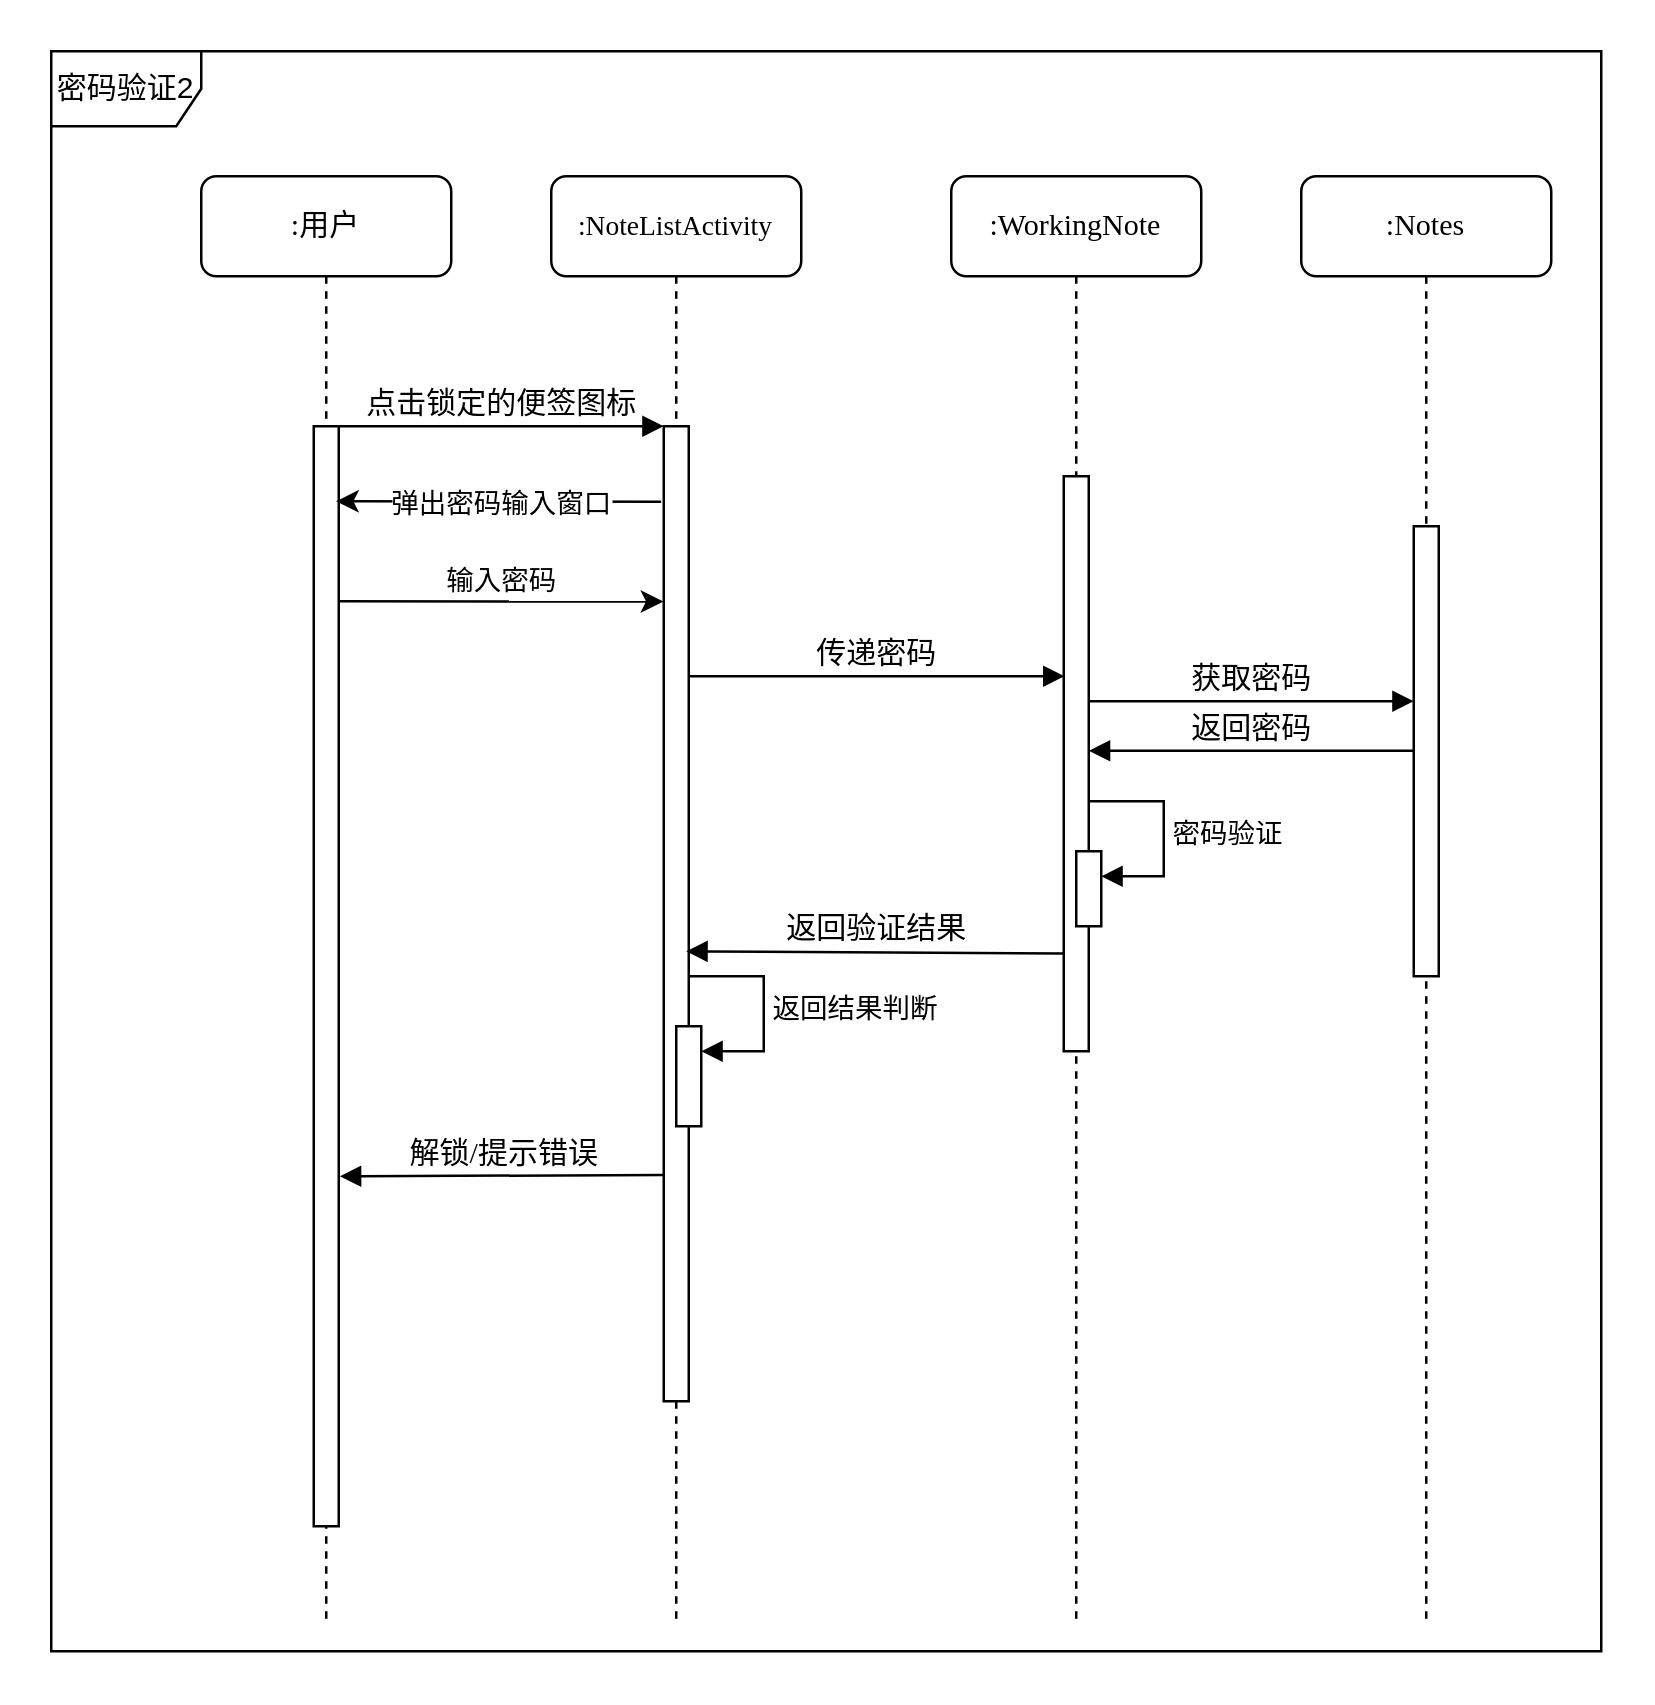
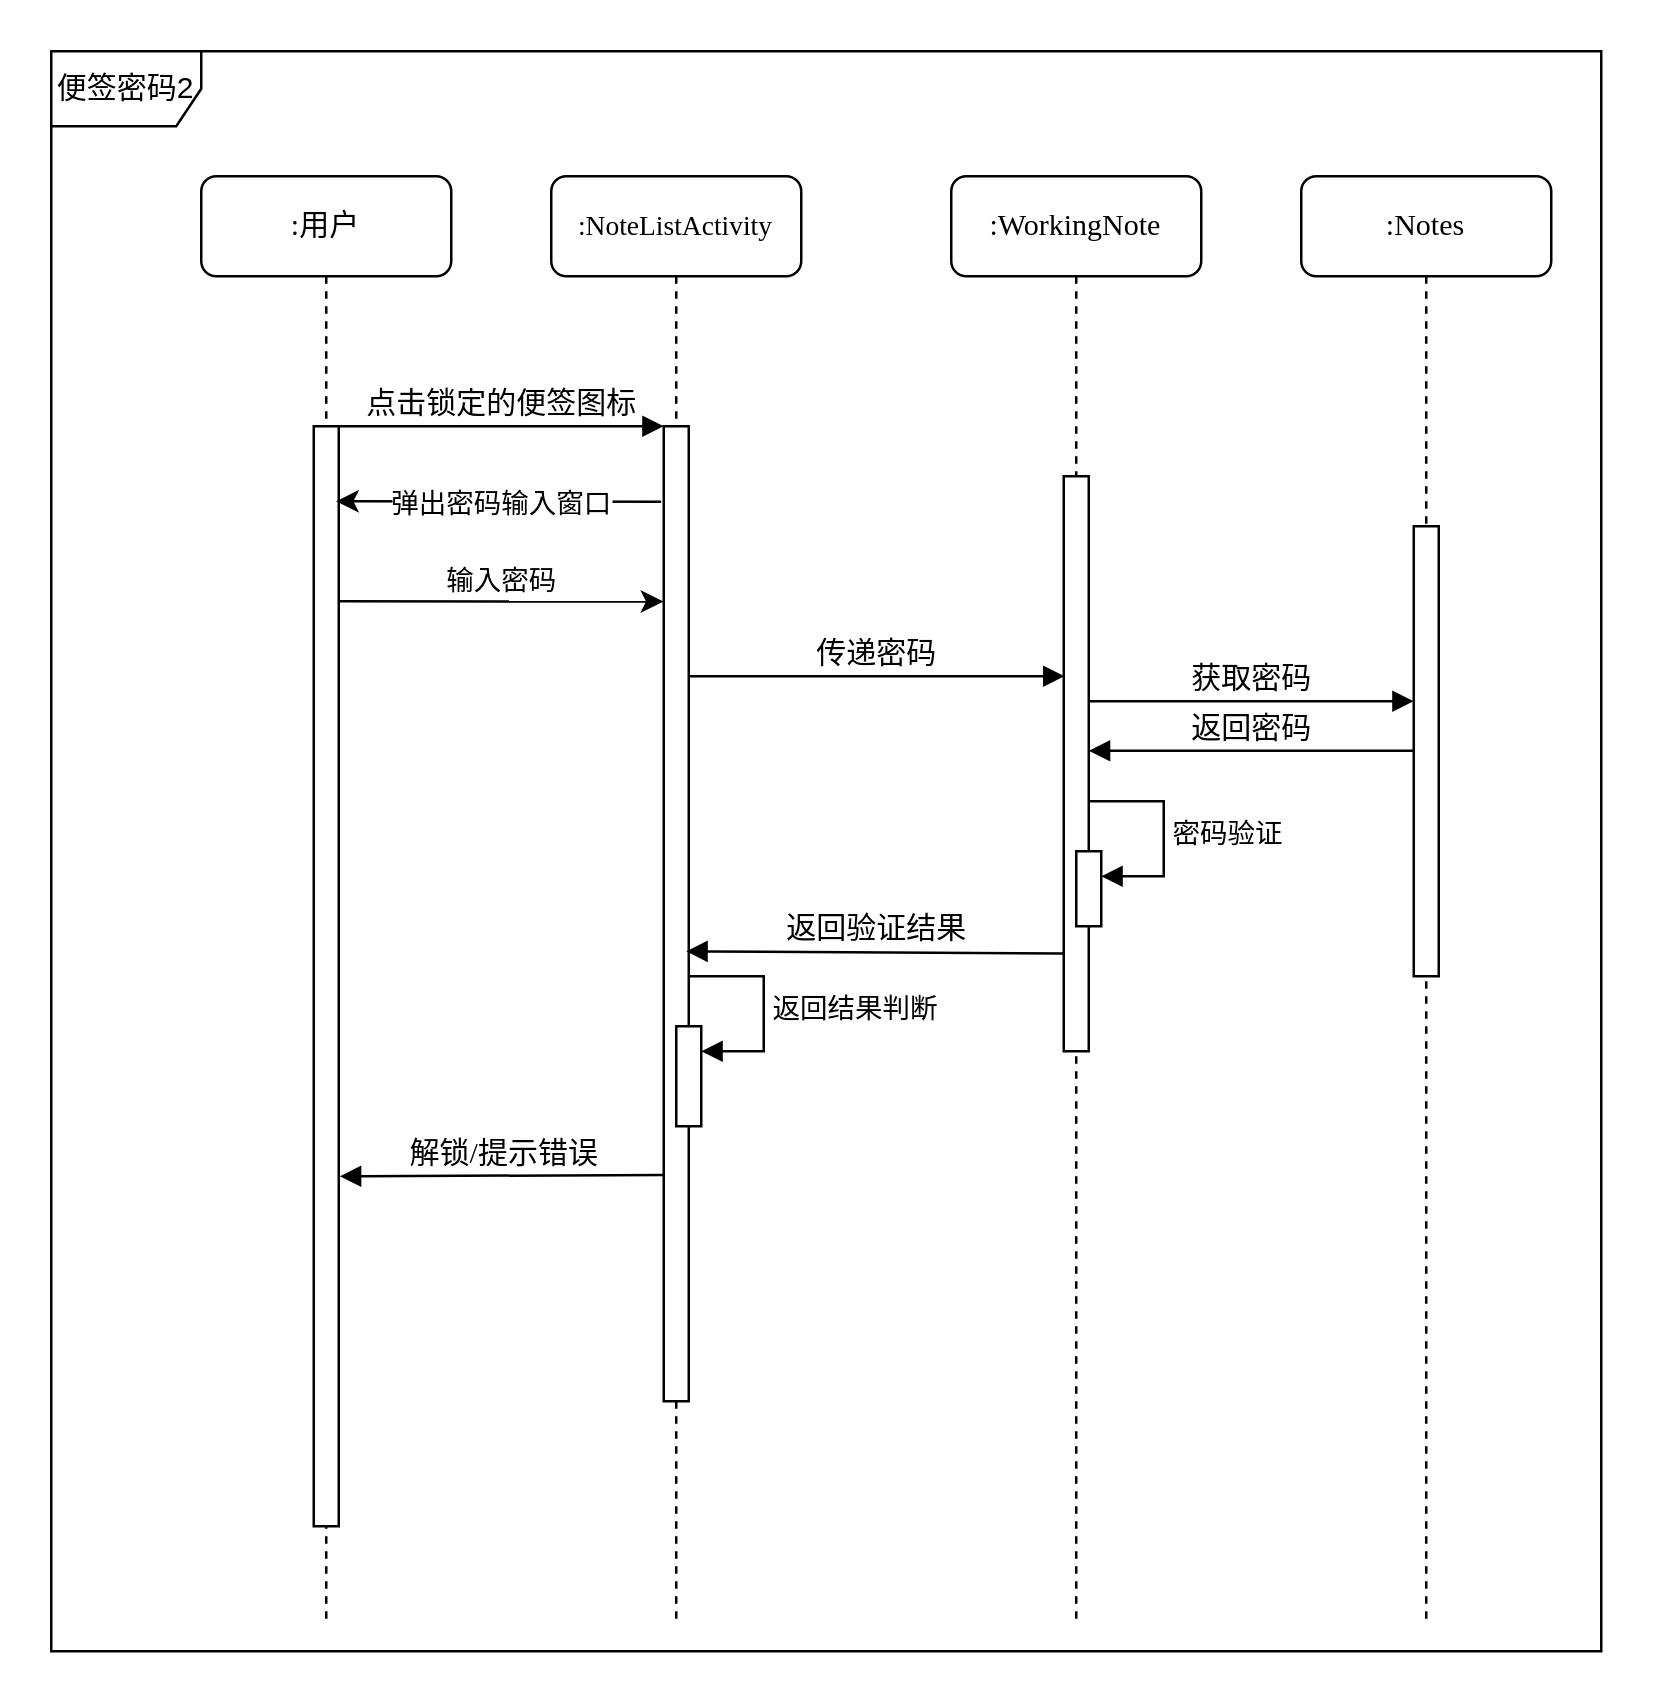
  <mxCell id="0" />
  <mxCell id="1" parent="0" />
  <mxCell id="2" value="&lt;font style=&quot;font-size: 11px;&quot;&gt;:NoteListActivity&lt;/font&gt;" style="shape=umlLifeline;perimeter=lifelinePerimeter;whiteSpace=wrap;html=1;container=1;collapsible=0;recursiveResize=0;outlineConnect=0;rounded=1;shadow=0;comic=0;labelBackgroundColor=none;strokeWidth=1;fontFamily=Verdana;fontSize=12;align=center;" parent="1" vertex="1"><mxGeometry x="220" y="70" width="100" height="580" as="geometry" /></mxCell>
  <mxCell id="3" value="" style="html=1;points=[];perimeter=orthogonalPerimeter;rounded=0;shadow=0;comic=0;labelBackgroundColor=none;strokeWidth=1;fontFamily=Verdana;fontSize=12;align=center;" parent="2" vertex="1"><mxGeometry x="45" y="100" width="10" height="390" as="geometry" /></mxCell>
  <mxCell id="4" value=":WorkingNote" style="shape=umlLifeline;perimeter=lifelinePerimeter;whiteSpace=wrap;html=1;container=1;collapsible=0;recursiveResize=0;outlineConnect=0;rounded=1;shadow=0;comic=0;labelBackgroundColor=none;strokeWidth=1;fontFamily=Verdana;fontSize=12;align=center;" parent="1" vertex="1"><mxGeometry x="380" y="70" width="100" height="580" as="geometry" /></mxCell>
  <mxCell id="5" value="" style="html=1;points=[];perimeter=orthogonalPerimeter;rounded=0;shadow=0;comic=0;labelBackgroundColor=none;strokeWidth=1;fontFamily=Verdana;fontSize=12;align=center;" parent="4" vertex="1"><mxGeometry x="45" y="120" width="10" height="230" as="geometry" /></mxCell>
  <mxCell id="6" value=":Notes" style="shape=umlLifeline;perimeter=lifelinePerimeter;whiteSpace=wrap;html=1;container=1;collapsible=0;recursiveResize=0;outlineConnect=0;rounded=1;shadow=0;comic=0;labelBackgroundColor=none;strokeWidth=1;fontFamily=Verdana;fontSize=12;align=center;" parent="1" vertex="1"><mxGeometry x="520" y="70" width="100" height="580" as="geometry" /></mxCell>
  <mxCell id="7" value=":用户" style="shape=umlLifeline;perimeter=lifelinePerimeter;whiteSpace=wrap;html=1;container=1;collapsible=0;recursiveResize=0;outlineConnect=0;rounded=1;shadow=0;comic=0;labelBackgroundColor=none;strokeWidth=1;fontFamily=Verdana;fontSize=12;align=center;" parent="1" vertex="1"><mxGeometry x="80" y="70" width="100" height="580" as="geometry" /></mxCell>
  <mxCell id="8" value="" style="html=1;points=[];perimeter=orthogonalPerimeter;rounded=0;shadow=0;comic=0;labelBackgroundColor=none;strokeWidth=1;fontFamily=Verdana;fontSize=12;align=center;" parent="7" vertex="1"><mxGeometry x="45" y="100" width="10" height="440" as="geometry" /></mxCell>
  <mxCell id="9" value="" style="html=1;points=[];perimeter=orthogonalPerimeter;rounded=0;shadow=0;comic=0;labelBackgroundColor=none;strokeWidth=1;fontFamily=Verdana;fontSize=12;align=center;" parent="1" vertex="1"><mxGeometry x="565" y="210" width="10" height="180" as="geometry" /></mxCell>
  <mxCell id="10" value="获取密码" style="html=1;verticalAlign=bottom;endArrow=block;labelBackgroundColor=none;fontFamily=Verdana;fontSize=12;edgeStyle=elbowEdgeStyle;elbow=vertical;" parent="1" edge="1"><mxGeometry relative="1" as="geometry"><mxPoint x="435" y="280" as="sourcePoint" /><Array as="points"><mxPoint x="440" y="280" /></Array><mxPoint x="565" y="280" as="targetPoint" /></mxGeometry></mxCell>
  <mxCell id="11" value="点击锁定的便签图标" style="html=1;verticalAlign=bottom;endArrow=block;entryX=0;entryY=0;labelBackgroundColor=none;fontFamily=Verdana;fontSize=12;edgeStyle=elbowEdgeStyle;elbow=vertical;" parent="1" source="8" target="3" edge="1"><mxGeometry relative="1" as="geometry"><mxPoint x="200" y="180" as="sourcePoint" /></mxGeometry></mxCell>
  <mxCell id="12" value="传递密码" style="html=1;verticalAlign=bottom;endArrow=block;labelBackgroundColor=none;fontFamily=Verdana;fontSize=12;edgeStyle=elbowEdgeStyle;elbow=vertical;exitX=1.033;exitY=0.826;exitDx=0;exitDy=0;exitPerimeter=0;entryX=0.033;entryY=0.743;entryDx=0;entryDy=0;entryPerimeter=0;" parent="1" edge="1"><mxGeometry relative="1" as="geometry"><mxPoint x="275.33" y="270" as="sourcePoint" /><mxPoint x="425.33" y="270.91" as="targetPoint" /></mxGeometry></mxCell>
- <mxCell id="13" value="密码验证2" style="shape=umlFrame;whiteSpace=wrap;html=1;pointerEvents=0;" parent="1" vertex="1"><mxGeometry x="20" y="20" width="620" height="640" as="geometry" /></mxCell>
+ <mxCell id="13" value="便签密码2" style="shape=umlFrame;whiteSpace=wrap;html=1;pointerEvents=0;" parent="1" vertex="1"><mxGeometry x="20" y="20" width="620" height="640" as="geometry" /></mxCell>
  <mxCell id="14" value="" style="endArrow=classic;html=1;rounded=0;exitX=-0.105;exitY=0.175;exitDx=0;exitDy=0;exitPerimeter=0;entryX=0.895;entryY=0.091;entryDx=0;entryDy=0;entryPerimeter=0;" parent="1" edge="1"><mxGeometry width="50" height="50" relative="1" as="geometry"><mxPoint x="263.95" y="200.21" as="sourcePoint" /><mxPoint x="133.95" y="200" as="targetPoint" /></mxGeometry></mxCell>
  <mxCell id="15" value="弹出密码输入窗口" style="edgeLabel;html=1;align=center;verticalAlign=middle;resizable=0;points=[];" parent="14" vertex="1" connectable="0"><mxGeometry x="0.194" relative="1" as="geometry"><mxPoint x="14" as="offset" /></mxGeometry></mxCell>
  <mxCell id="16" value="" style="endArrow=classic;html=1;rounded=0;exitX=1.048;exitY=0.293;exitDx=0;exitDy=0;exitPerimeter=0;entryX=-0.016;entryY=0.561;entryDx=0;entryDy=0;entryPerimeter=0;" parent="1" edge="1"><mxGeometry width="50" height="50" relative="1" as="geometry"><mxPoint x="135.48" y="240" as="sourcePoint" /><mxPoint x="264.84" y="240.11" as="targetPoint" /></mxGeometry></mxCell>
  <mxCell id="17" value="输入密码" style="edgeLabel;html=1;align=center;verticalAlign=middle;resizable=0;points=[];" parent="16" vertex="1" connectable="0"><mxGeometry x="0.239" y="-1" relative="1" as="geometry"><mxPoint x="-16" y="-10" as="offset" /></mxGeometry></mxCell>
  <mxCell id="18" value="" style="html=1;points=[[0,0,0,0,5],[0,1,0,0,-5],[1,0,0,0,5],[1,1,0,0,-5]];perimeter=orthogonalPerimeter;outlineConnect=0;targetShapes=umlLifeline;portConstraint=eastwest;newEdgeStyle={&quot;curved&quot;:0,&quot;rounded&quot;:0};" vertex="1" parent="1"><mxGeometry x="430" y="340" width="10" height="30" as="geometry" /></mxCell>
  <mxCell id="19" value="密码验证" style="html=1;align=left;spacingLeft=2;endArrow=block;rounded=0;edgeStyle=orthogonalEdgeStyle;curved=0;rounded=0;" edge="1" target="18" parent="1"><mxGeometry relative="1" as="geometry"><mxPoint x="435" y="320" as="sourcePoint" /><Array as="points"><mxPoint x="465" y="350" /></Array></mxGeometry></mxCell>
  <mxCell id="20" value="返回密码" style="html=1;verticalAlign=bottom;endArrow=block;labelBackgroundColor=none;fontFamily=Verdana;fontSize=12;edgeStyle=elbowEdgeStyle;elbow=vertical;" edge="1" parent="1"><mxGeometry relative="1" as="geometry"><mxPoint x="565" y="299.83" as="sourcePoint" /><Array as="points"><mxPoint x="440" y="299.83" /></Array><mxPoint x="435" y="299.83" as="targetPoint" /></mxGeometry></mxCell>
  <mxCell id="21" value="" style="html=1;points=[[0,0,0,0,5],[0,1,0,0,-5],[1,0,0,0,5],[1,1,0,0,-5]];perimeter=orthogonalPerimeter;outlineConnect=0;targetShapes=umlLifeline;portConstraint=eastwest;newEdgeStyle={&quot;curved&quot;:0,&quot;rounded&quot;:0};" vertex="1" parent="1"><mxGeometry x="270" y="410" width="10" height="40" as="geometry" /></mxCell>
  <mxCell id="22" value="返回结果判断" style="html=1;align=left;spacingLeft=2;endArrow=block;rounded=0;edgeStyle=orthogonalEdgeStyle;curved=0;rounded=0;" edge="1" target="21" parent="1"><mxGeometry relative="1" as="geometry"><mxPoint x="275" y="390" as="sourcePoint" /><Array as="points"><mxPoint x="305" y="420" /></Array></mxGeometry></mxCell>
  <mxCell id="23" value="返回验证结果" style="html=1;verticalAlign=bottom;endArrow=block;labelBackgroundColor=none;fontFamily=Verdana;fontSize=12;edgeStyle=elbowEdgeStyle;elbow=vertical;entryX=0.9;entryY=0.537;entryDx=0;entryDy=0;entryPerimeter=0;exitX=-0.017;exitY=0.83;exitDx=0;exitDy=0;exitPerimeter=0;" edge="1" parent="1" source="5" target="3"><mxGeometry relative="1" as="geometry"><mxPoint x="420" y="381" as="sourcePoint" /><mxPoint x="280" y="380" as="targetPoint" /></mxGeometry></mxCell>
  <mxCell id="24" value="解锁/提示错误" style="html=1;verticalAlign=bottom;endArrow=block;labelBackgroundColor=none;fontFamily=Verdana;fontSize=12;edgeStyle=elbowEdgeStyle;elbow=vertical;entryX=1.042;entryY=0.683;entryDx=0;entryDy=0;entryPerimeter=0;exitX=0.021;exitY=0.768;exitDx=0;exitDy=0;exitPerimeter=0;" edge="1" parent="1" source="3" target="8"><mxGeometry relative="1" as="geometry"><mxPoint x="250" y="470" as="sourcePoint" /><mxPoint x="150" y="470" as="targetPoint" /></mxGeometry></mxCell>
